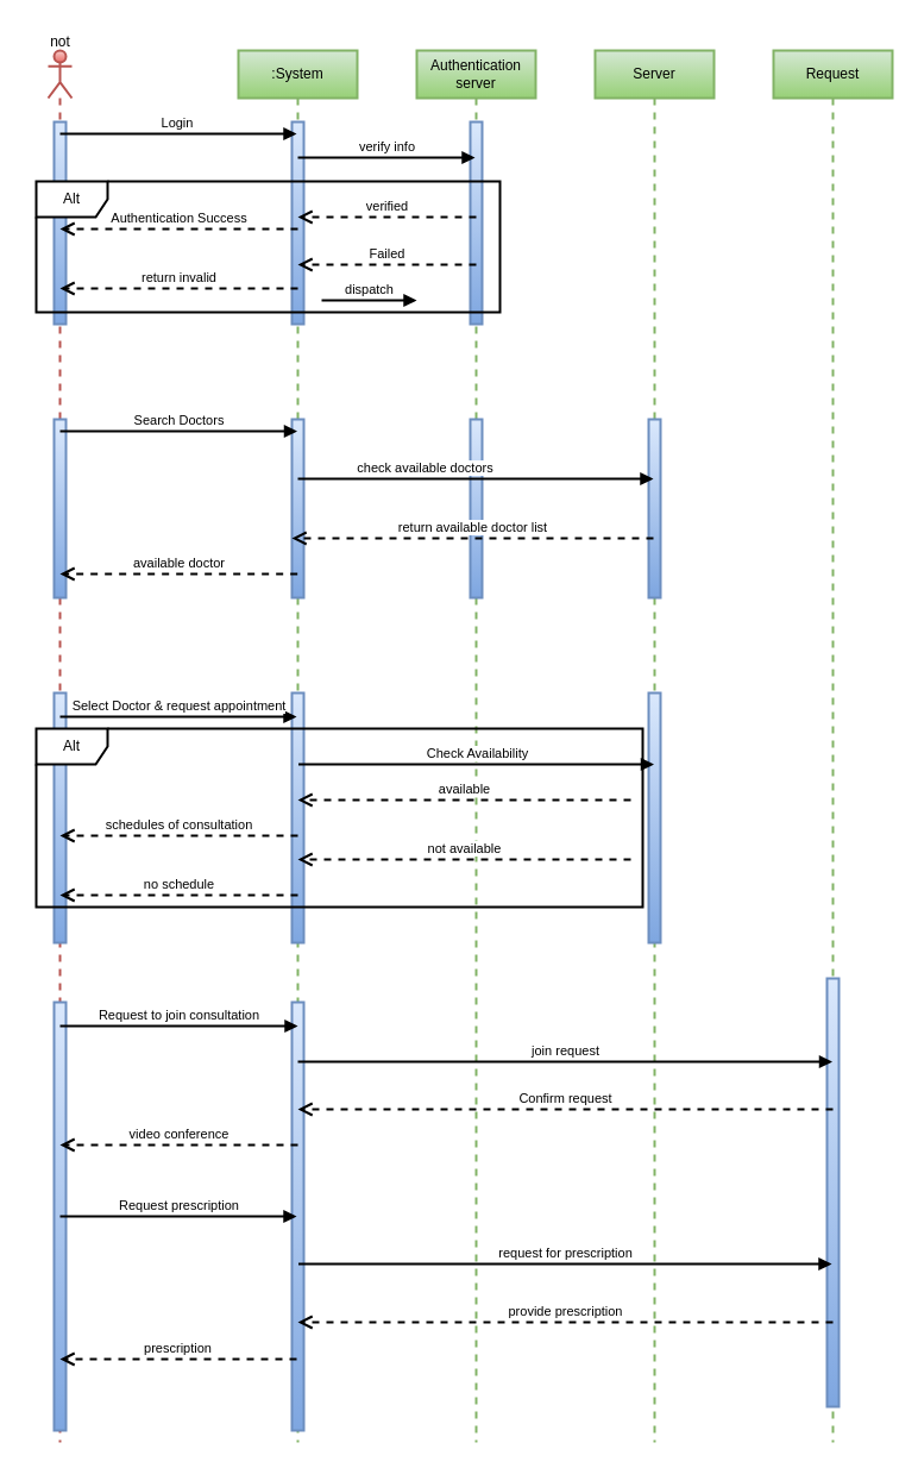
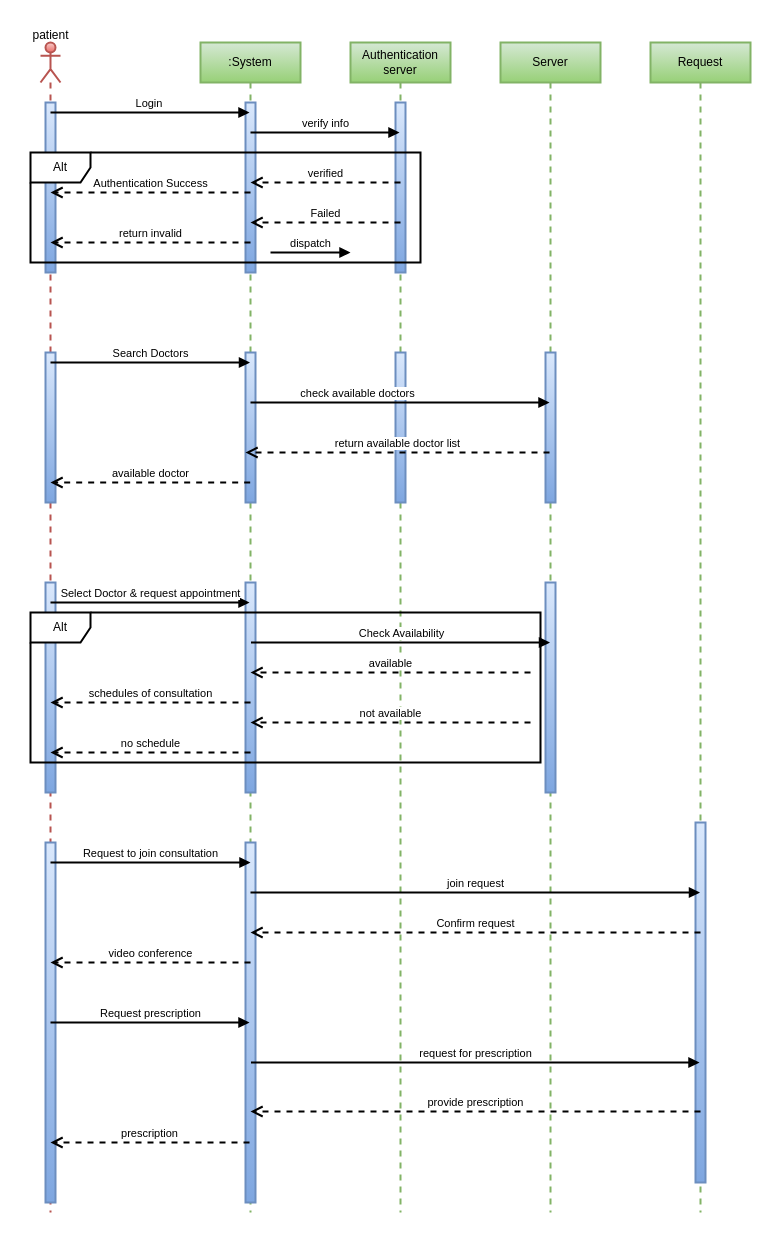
  <mxCell id="0" />
  <mxCell id="1" parent="0" />
  <mxCell id="2" value="" style="shape=umlLifeline;perimeter=lifelinePerimeter;whiteSpace=wrap;html=1;container=1;dropTarget=0;collapsible=0;recursiveResize=0;outlineConnect=0;portConstraint=eastwest;newEdgeStyle={&quot;curved&quot;:0,&quot;rounded&quot;:0};participant=umlActor;fillColor=#f8cecc;strokeColor=#b85450;strokeWidth=2;gradientColor=#ea6b66;" vertex="1" parent="1"><mxGeometry x="40" y="42" width="20" height="1170" as="geometry" /></mxCell>
  <mxCell id="3" value="" style="html=1;points=[[0,0,0,0,5],[0,1,0,0,-5],[1,0,0,0,5],[1,1,0,0,-5]];perimeter=orthogonalPerimeter;outlineConnect=0;targetShapes=umlLifeline;portConstraint=eastwest;newEdgeStyle={&quot;curved&quot;:0,&quot;rounded&quot;:0};fillColor=#dae8fc;gradientColor=#7ea6e0;strokeColor=#6c8ebf;strokeWidth=2;" vertex="1" parent="2"><mxGeometry x="5" y="60" width="10" height="170" as="geometry" /></mxCell>
  <mxCell id="4" value="" style="html=1;points=[[0,0,0,0,5],[0,1,0,0,-5],[1,0,0,0,5],[1,1,0,0,-5]];perimeter=orthogonalPerimeter;outlineConnect=0;targetShapes=umlLifeline;portConstraint=eastwest;newEdgeStyle={&quot;curved&quot;:0,&quot;rounded&quot;:0};fillColor=#dae8fc;gradientColor=#7ea6e0;strokeColor=#6c8ebf;strokeWidth=2;" vertex="1" parent="2"><mxGeometry x="5" y="310" width="10" height="150" as="geometry" /></mxCell>
  <mxCell id="5" value="" style="html=1;points=[[0,0,0,0,5],[0,1,0,0,-5],[1,0,0,0,5],[1,1,0,0,-5]];perimeter=orthogonalPerimeter;outlineConnect=0;targetShapes=umlLifeline;portConstraint=eastwest;newEdgeStyle={&quot;curved&quot;:0,&quot;rounded&quot;:0};fillColor=#dae8fc;gradientColor=#7ea6e0;strokeColor=#6c8ebf;strokeWidth=2;" vertex="1" parent="2"><mxGeometry x="5" y="540" width="10" height="210" as="geometry" /></mxCell>
  <mxCell id="6" value="" style="html=1;points=[[0,0,0,0,5],[0,1,0,0,-5],[1,0,0,0,5],[1,1,0,0,-5]];perimeter=orthogonalPerimeter;outlineConnect=0;targetShapes=umlLifeline;portConstraint=eastwest;newEdgeStyle={&quot;curved&quot;:0,&quot;rounded&quot;:0};fillColor=#dae8fc;gradientColor=#7ea6e0;strokeColor=#6c8ebf;strokeWidth=2;" vertex="1" parent="2"><mxGeometry x="5" y="800" width="10" height="360" as="geometry" /></mxCell>
  <mxCell id="7" value=":System" style="shape=umlLifeline;perimeter=lifelinePerimeter;whiteSpace=wrap;html=1;container=1;dropTarget=0;collapsible=0;recursiveResize=0;outlineConnect=0;portConstraint=eastwest;newEdgeStyle={&quot;curved&quot;:0,&quot;rounded&quot;:0};fillColor=#d5e8d4;strokeColor=#82b366;gradientColor=#97d077;strokeWidth=2;" vertex="1" parent="1"><mxGeometry x="200" y="42" width="100" height="1170" as="geometry" /></mxCell>
  <mxCell id="8" value="" style="html=1;points=[[0,0,0,0,5],[0,1,0,0,-5],[1,0,0,0,5],[1,1,0,0,-5]];perimeter=orthogonalPerimeter;outlineConnect=0;targetShapes=umlLifeline;portConstraint=eastwest;newEdgeStyle={&quot;curved&quot;:0,&quot;rounded&quot;:0};fillColor=#dae8fc;gradientColor=#7ea6e0;strokeColor=#6c8ebf;strokeWidth=2;" vertex="1" parent="7"><mxGeometry x="45" y="60" width="10" height="170" as="geometry" /></mxCell>
  <mxCell id="9" value="" style="html=1;points=[[0,0,0,0,5],[0,1,0,0,-5],[1,0,0,0,5],[1,1,0,0,-5]];perimeter=orthogonalPerimeter;outlineConnect=0;targetShapes=umlLifeline;portConstraint=eastwest;newEdgeStyle={&quot;curved&quot;:0,&quot;rounded&quot;:0};fillColor=#dae8fc;gradientColor=#7ea6e0;strokeColor=#6c8ebf;strokeWidth=2;" vertex="1" parent="7"><mxGeometry x="45" y="310" width="10" height="150" as="geometry" /></mxCell>
  <mxCell id="10" value="" style="html=1;points=[[0,0,0,0,5],[0,1,0,0,-5],[1,0,0,0,5],[1,1,0,0,-5]];perimeter=orthogonalPerimeter;outlineConnect=0;targetShapes=umlLifeline;portConstraint=eastwest;newEdgeStyle={&quot;curved&quot;:0,&quot;rounded&quot;:0};fillColor=#dae8fc;gradientColor=#7ea6e0;strokeColor=#6c8ebf;strokeWidth=2;" vertex="1" parent="7"><mxGeometry x="45" y="540" width="10" height="210" as="geometry" /></mxCell>
  <mxCell id="11" value="" style="html=1;points=[[0,0,0,0,5],[0,1,0,0,-5],[1,0,0,0,5],[1,1,0,0,-5]];perimeter=orthogonalPerimeter;outlineConnect=0;targetShapes=umlLifeline;portConstraint=eastwest;newEdgeStyle={&quot;curved&quot;:0,&quot;rounded&quot;:0};fillColor=#dae8fc;gradientColor=#7ea6e0;strokeColor=#6c8ebf;strokeWidth=2;" vertex="1" parent="7"><mxGeometry x="45" y="800" width="10" height="360" as="geometry" /></mxCell>
  <mxCell id="12" value="Request" style="shape=umlLifeline;perimeter=lifelinePerimeter;whiteSpace=wrap;html=1;container=1;dropTarget=0;collapsible=0;recursiveResize=0;outlineConnect=0;portConstraint=eastwest;newEdgeStyle={&quot;curved&quot;:0,&quot;rounded&quot;:0};fillColor=#d5e8d4;gradientColor=#97d077;strokeColor=#82b366;strokeWidth=2;" vertex="1" parent="1"><mxGeometry x="650" y="42" width="100" height="1170" as="geometry" /></mxCell>
  <mxCell id="13" value="" style="html=1;points=[[0,0,0,0,5],[0,1,0,0,-5],[1,0,0,0,5],[1,1,0,0,-5]];perimeter=orthogonalPerimeter;outlineConnect=0;targetShapes=umlLifeline;portConstraint=eastwest;newEdgeStyle={&quot;curved&quot;:0,&quot;rounded&quot;:0};fillColor=#dae8fc;gradientColor=#7ea6e0;strokeColor=#6c8ebf;strokeWidth=2;" vertex="1" parent="12"><mxGeometry x="45" y="780" width="10" height="360" as="geometry" /></mxCell>
  <mxCell id="14" value="Login&amp;nbsp;" style="html=1;verticalAlign=bottom;endArrow=block;curved=0;rounded=0;strokeWidth=2;" edge="1" parent="1" target="7"><mxGeometry x="0.003" width="80" relative="1" as="geometry"><mxPoint x="50" y="112" as="sourcePoint" /><mxPoint x="130" y="112" as="targetPoint" /><mxPoint as="offset" /></mxGeometry></mxCell>
  <mxCell id="15" value="Authentication server" style="shape=umlLifeline;perimeter=lifelinePerimeter;whiteSpace=wrap;html=1;container=1;dropTarget=0;collapsible=0;recursiveResize=0;outlineConnect=0;portConstraint=eastwest;newEdgeStyle={&quot;curved&quot;:0,&quot;rounded&quot;:0};fillColor=#d5e8d4;gradientColor=#97d077;strokeColor=#82b366;strokeWidth=2;" vertex="1" parent="1"><mxGeometry x="350" y="42" width="100" height="1170" as="geometry" /></mxCell>
  <mxCell id="16" value="" style="html=1;points=[[0,0,0,0,5],[0,1,0,0,-5],[1,0,0,0,5],[1,1,0,0,-5]];perimeter=orthogonalPerimeter;outlineConnect=0;targetShapes=umlLifeline;portConstraint=eastwest;newEdgeStyle={&quot;curved&quot;:0,&quot;rounded&quot;:0};fillColor=#dae8fc;gradientColor=#7ea6e0;strokeColor=#6c8ebf;strokeWidth=2;" vertex="1" parent="15"><mxGeometry x="45" y="60" width="10" height="170" as="geometry" /></mxCell>
  <mxCell id="17" value="" style="html=1;points=[[0,0,0,0,5],[0,1,0,0,-5],[1,0,0,0,5],[1,1,0,0,-5]];perimeter=orthogonalPerimeter;outlineConnect=0;targetShapes=umlLifeline;portConstraint=eastwest;newEdgeStyle={&quot;curved&quot;:0,&quot;rounded&quot;:0};fillColor=#dae8fc;gradientColor=#7ea6e0;strokeColor=#6c8ebf;strokeWidth=2;" vertex="1" parent="15"><mxGeometry x="45" y="310" width="10" height="150" as="geometry" /></mxCell>
  <mxCell id="18" value="verify info" style="html=1;verticalAlign=bottom;endArrow=block;curved=0;rounded=0;strokeWidth=2;" edge="1" parent="1" target="15"><mxGeometry width="80" relative="1" as="geometry"><mxPoint x="250" y="132" as="sourcePoint" /><mxPoint x="330" y="132" as="targetPoint" /></mxGeometry></mxCell>
  <mxCell id="19" value="verified" style="html=1;verticalAlign=bottom;endArrow=open;dashed=1;endSize=8;curved=0;rounded=0;strokeWidth=2;" edge="1" parent="1"><mxGeometry relative="1" as="geometry"><mxPoint x="400" y="182" as="sourcePoint" /><mxPoint x="250.024" y="182" as="targetPoint" /></mxGeometry></mxCell>
  <mxCell id="20" value="Alt" style="shape=umlFrame;whiteSpace=wrap;html=1;pointerEvents=0;strokeWidth=2;" vertex="1" parent="1"><mxGeometry x="30" y="152" width="390" height="110" as="geometry" /></mxCell>
  <mxCell id="21" value="Authentication Success" style="html=1;verticalAlign=bottom;endArrow=open;dashed=1;endSize=8;curved=0;rounded=0;strokeWidth=2;" edge="1" parent="1"><mxGeometry relative="1" as="geometry"><mxPoint x="250" y="192" as="sourcePoint" /><mxPoint x="50.024" y="192" as="targetPoint" /></mxGeometry></mxCell>
  <mxCell id="22" value="Failed" style="html=1;verticalAlign=bottom;endArrow=open;dashed=1;endSize=8;curved=0;rounded=0;strokeWidth=2;" edge="1" parent="1"><mxGeometry relative="1" as="geometry"><mxPoint x="400" y="222" as="sourcePoint" /><mxPoint x="250.024" y="222" as="targetPoint" /></mxGeometry></mxCell>
  <mxCell id="23" value="return invalid" style="html=1;verticalAlign=bottom;endArrow=open;dashed=1;endSize=8;curved=0;rounded=0;strokeWidth=2;" edge="1" parent="1"><mxGeometry relative="1" as="geometry"><mxPoint x="250" y="242" as="sourcePoint" /><mxPoint x="50.024" y="242" as="targetPoint" /></mxGeometry></mxCell>
  <mxCell id="24" value="dispatch" style="html=1;verticalAlign=bottom;endArrow=block;curved=0;rounded=0;strokeWidth=2;" edge="1" parent="1"><mxGeometry width="80" relative="1" as="geometry"><mxPoint x="270" y="252" as="sourcePoint" /><mxPoint x="350" y="252" as="targetPoint" /></mxGeometry></mxCell>
  <mxCell id="25" value="Server" style="shape=umlLifeline;perimeter=lifelinePerimeter;whiteSpace=wrap;html=1;container=1;dropTarget=0;collapsible=0;recursiveResize=0;outlineConnect=0;portConstraint=eastwest;newEdgeStyle={&quot;curved&quot;:0,&quot;rounded&quot;:0};fillColor=#d5e8d4;gradientColor=#97d077;strokeColor=#82b366;strokeWidth=2;" vertex="1" parent="1"><mxGeometry x="500" y="42" width="100" height="1170" as="geometry" /></mxCell>
  <mxCell id="26" value="" style="html=1;points=[[0,0,0,0,5],[0,1,0,0,-5],[1,0,0,0,5],[1,1,0,0,-5]];perimeter=orthogonalPerimeter;outlineConnect=0;targetShapes=umlLifeline;portConstraint=eastwest;newEdgeStyle={&quot;curved&quot;:0,&quot;rounded&quot;:0};fillColor=#dae8fc;gradientColor=#7ea6e0;strokeColor=#6c8ebf;strokeWidth=2;" vertex="1" parent="25"><mxGeometry x="45" y="310" width="10" height="150" as="geometry" /></mxCell>
  <mxCell id="27" value="" style="html=1;points=[[0,0,0,0,5],[0,1,0,0,-5],[1,0,0,0,5],[1,1,0,0,-5]];perimeter=orthogonalPerimeter;outlineConnect=0;targetShapes=umlLifeline;portConstraint=eastwest;newEdgeStyle={&quot;curved&quot;:0,&quot;rounded&quot;:0};fillColor=#dae8fc;gradientColor=#7ea6e0;strokeColor=#6c8ebf;strokeWidth=2;" vertex="1" parent="25"><mxGeometry x="45" y="540" width="10" height="210" as="geometry" /></mxCell>
  <mxCell id="28" value="Search Doctors" style="html=1;verticalAlign=bottom;endArrow=block;curved=0;rounded=0;strokeWidth=2;" edge="1" parent="1"><mxGeometry width="80" relative="1" as="geometry"><mxPoint x="50" y="362" as="sourcePoint" /><mxPoint x="249.5" y="362" as="targetPoint" /></mxGeometry></mxCell>
  <mxCell id="29" value="check available doctors" style="html=1;verticalAlign=bottom;endArrow=block;curved=0;rounded=0;strokeWidth=2;" edge="1" parent="1" target="25"><mxGeometry x="-0.284" width="80" relative="1" as="geometry"><mxPoint x="250" y="402" as="sourcePoint" /><mxPoint x="529.5" y="402" as="targetPoint" /><mxPoint as="offset" /></mxGeometry></mxCell>
  <mxCell id="30" value="return available doctor list" style="html=1;verticalAlign=bottom;endArrow=open;dashed=1;endSize=8;curved=0;rounded=0;strokeWidth=2;" edge="1" parent="1" source="25"><mxGeometry x="-0.001" relative="1" as="geometry"><mxPoint x="525.33" y="452" as="sourcePoint" /><mxPoint x="244.997" y="452" as="targetPoint" /><mxPoint as="offset" /></mxGeometry></mxCell>
  <mxCell id="31" value="available doctor" style="html=1;verticalAlign=bottom;endArrow=open;dashed=1;endSize=8;curved=0;rounded=0;strokeWidth=2;" edge="1" parent="1"><mxGeometry relative="1" as="geometry"><mxPoint x="249.67" y="482" as="sourcePoint" /><mxPoint x="50" y="482" as="targetPoint" /></mxGeometry></mxCell>
  <mxCell id="32" value="Select Doctor &amp;amp; request appointment" style="html=1;verticalAlign=bottom;endArrow=block;curved=0;rounded=0;strokeWidth=2;" edge="1" parent="1" target="7"><mxGeometry width="80" relative="1" as="geometry"><mxPoint x="50" y="602" as="sourcePoint" /><mxPoint x="130" y="602" as="targetPoint" /></mxGeometry></mxCell>
  <mxCell id="33" value="Check Availability" style="html=1;verticalAlign=bottom;endArrow=block;curved=0;rounded=0;strokeWidth=2;" edge="1" parent="1"><mxGeometry width="80" relative="1" as="geometry"><mxPoint x="250.5" y="642" as="sourcePoint" /><mxPoint x="549.5" y="642" as="targetPoint" /></mxGeometry></mxCell>
  <mxCell id="34" value="available" style="html=1;verticalAlign=bottom;endArrow=open;dashed=1;endSize=8;curved=0;rounded=0;strokeWidth=2;" edge="1" parent="1" target="7"><mxGeometry relative="1" as="geometry"><mxPoint x="530" y="672" as="sourcePoint" /><mxPoint x="450" y="672" as="targetPoint" /></mxGeometry></mxCell>
  <mxCell id="35" value="schedules of consultation" style="html=1;verticalAlign=bottom;endArrow=open;dashed=1;endSize=8;curved=0;rounded=0;strokeWidth=2;" edge="1" parent="1"><mxGeometry relative="1" as="geometry"><mxPoint x="250" y="702" as="sourcePoint" /><mxPoint x="50" y="702" as="targetPoint" /></mxGeometry></mxCell>
  <mxCell id="36" value="Request to join consultation" style="html=1;verticalAlign=bottom;endArrow=block;curved=0;rounded=0;strokeWidth=2;" edge="1" parent="1"><mxGeometry width="80" relative="1" as="geometry"><mxPoint x="50" y="862" as="sourcePoint" /><mxPoint x="250" y="862" as="targetPoint" /></mxGeometry></mxCell>
  <mxCell id="37" value="not available" style="html=1;verticalAlign=bottom;endArrow=open;dashed=1;endSize=8;curved=0;rounded=0;strokeWidth=2;" edge="1" parent="1"><mxGeometry relative="1" as="geometry"><mxPoint x="530" y="722" as="sourcePoint" /><mxPoint x="250" y="722" as="targetPoint" /></mxGeometry></mxCell>
  <mxCell id="38" value="no schedule" style="html=1;verticalAlign=bottom;endArrow=open;dashed=1;endSize=8;curved=0;rounded=0;strokeWidth=2;" edge="1" parent="1"><mxGeometry relative="1" as="geometry"><mxPoint x="250" y="752" as="sourcePoint" /><mxPoint x="50" y="752" as="targetPoint" /></mxGeometry></mxCell>
  <mxCell id="39" value="Alt" style="shape=umlFrame;whiteSpace=wrap;html=1;pointerEvents=0;strokeWidth=2;" vertex="1" parent="1"><mxGeometry x="30" y="612" width="510" height="150" as="geometry" /></mxCell>
  <mxCell id="40" value="join request" style="html=1;verticalAlign=bottom;endArrow=block;curved=0;rounded=0;strokeWidth=2;" edge="1" parent="1"><mxGeometry width="80" relative="1" as="geometry"><mxPoint x="250" y="892" as="sourcePoint" /><mxPoint x="699.5" y="892" as="targetPoint" /></mxGeometry></mxCell>
  <mxCell id="41" value="Confirm request" style="html=1;verticalAlign=bottom;endArrow=open;dashed=1;endSize=8;curved=0;rounded=0;strokeWidth=2;" edge="1" parent="1" target="7"><mxGeometry relative="1" as="geometry"><mxPoint x="700" y="932" as="sourcePoint" /><mxPoint x="620" y="932" as="targetPoint" /></mxGeometry></mxCell>
  <mxCell id="42" value="video conference" style="html=1;verticalAlign=bottom;endArrow=open;dashed=1;endSize=8;curved=0;rounded=0;strokeWidth=2;" edge="1" parent="1" target="2"><mxGeometry relative="1" as="geometry"><mxPoint x="250" y="962" as="sourcePoint" /><mxPoint x="170" y="962" as="targetPoint" /></mxGeometry></mxCell>
  <mxCell id="43" value="Request prescription" style="html=1;verticalAlign=bottom;endArrow=block;curved=0;rounded=0;strokeWidth=2;" edge="1" parent="1" target="7"><mxGeometry x="0.003" width="80" relative="1" as="geometry"><mxPoint x="50" y="1022" as="sourcePoint" /><mxPoint x="130" y="1022" as="targetPoint" /><mxPoint as="offset" /></mxGeometry></mxCell>
  <mxCell id="44" value="request for prescription" style="html=1;verticalAlign=bottom;endArrow=block;curved=0;rounded=0;strokeWidth=2;" edge="1" parent="1" target="12"><mxGeometry width="80" relative="1" as="geometry"><mxPoint x="250.5" y="1062" as="sourcePoint" /><mxPoint x="450.5" y="1062" as="targetPoint" /></mxGeometry></mxCell>
  <mxCell id="45" value="provide prescription" style="html=1;verticalAlign=bottom;endArrow=open;dashed=1;endSize=8;curved=0;rounded=0;strokeWidth=2;" edge="1" parent="1" target="7"><mxGeometry relative="1" as="geometry"><mxPoint x="700" y="1111" as="sourcePoint" /><mxPoint x="620" y="1111" as="targetPoint" /></mxGeometry></mxCell>
  <mxCell id="46" value="prescription" style="html=1;verticalAlign=bottom;endArrow=open;dashed=1;endSize=8;curved=0;rounded=0;strokeWidth=2;" edge="1" parent="1" source="7"><mxGeometry relative="1" as="geometry"><mxPoint x="130" y="1142" as="sourcePoint" /><mxPoint x="50" y="1142" as="targetPoint" /></mxGeometry></mxCell>
- <mxCell id="47" value="not" style="text;html=1;align=center;verticalAlign=middle;resizable=0;points=[];autosize=1;strokeColor=none;fillColor=none;strokeWidth=2;" vertex="1" parent="1"><mxGeometry x="20" y="20" width="60" height="30" as="geometry" /></mxCell>
+ <mxCell id="47" value="patient" style="text;html=1;align=center;verticalAlign=middle;resizable=0;points=[];autosize=1;strokeColor=none;fillColor=none;strokeWidth=2;" vertex="1" parent="1"><mxGeometry x="20" y="20" width="60" height="30" as="geometry" /></mxCell>
